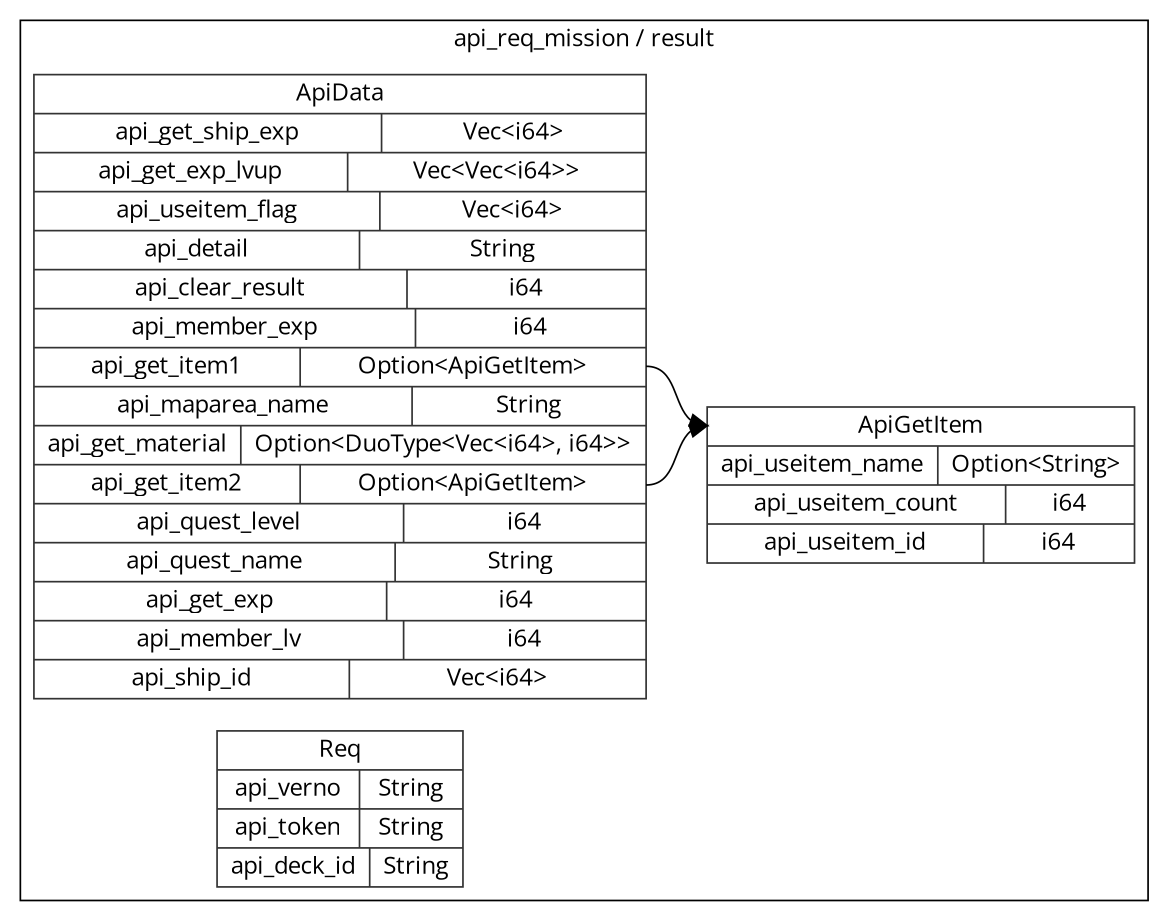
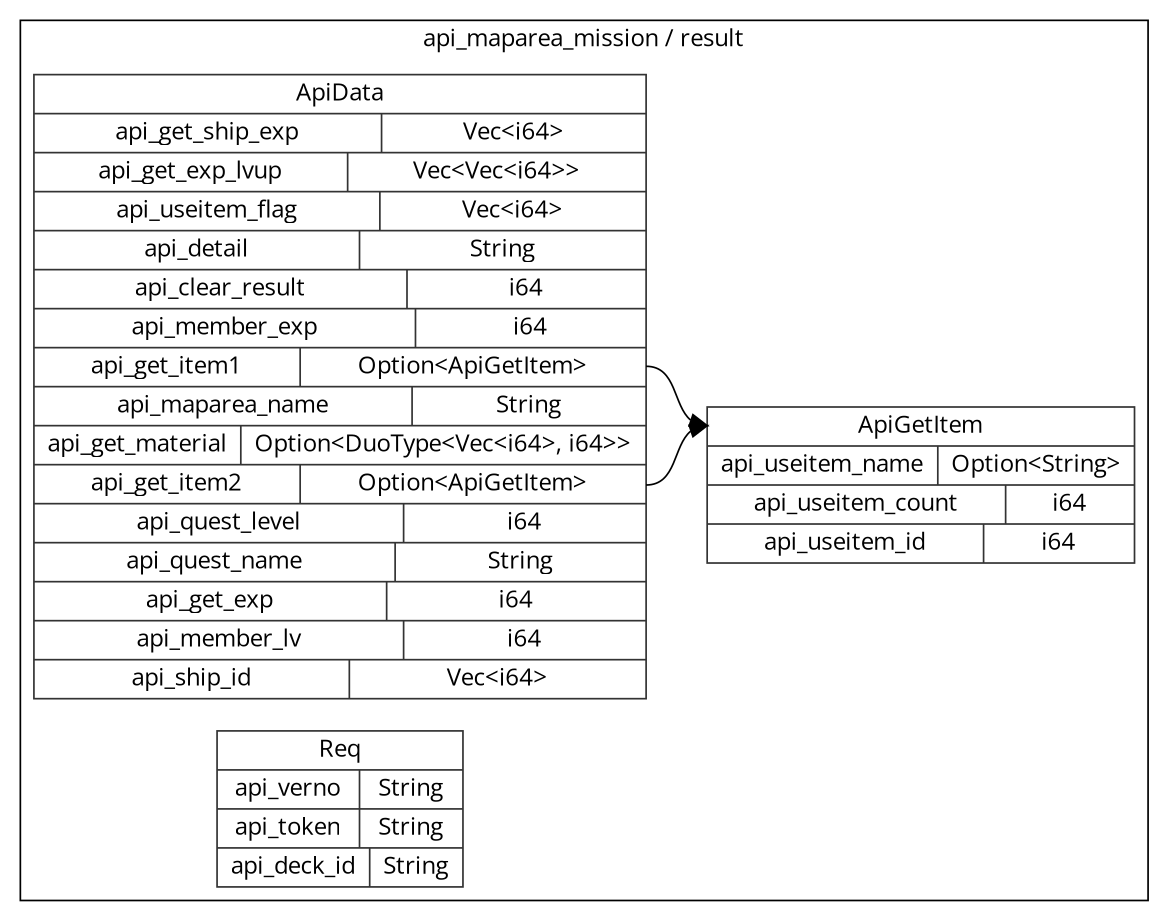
  digraph {
    fontname="Open Sans"
    rankdir=LR
    node [color=gray20 fontname="Open Sans" shape=record style=solid]
    edge [fontname="Open Sans" headport="ApiGetItem:w"]
    n1 [label="<ApiData> ApiData  | { api_get_ship_exp | <api_get_ship_exp> Vec\<i64\> } | { api_get_exp_lvup | <api_get_exp_lvup> Vec\<Vec\<i64\>\> } | { api_useitem_flag | <api_useitem_flag> Vec\<i64\> } | { api_detail | <api_detail> String } | { api_clear_result | <api_clear_result> i64 } | { api_member_exp | <api_member_exp> i64 } | { api_get_item1 | <api_get_item1> Option\<ApiGetItem\> } | { api_maparea_name | <api_maparea_name> String } | { api_get_material | <api_get_material> Option\<DuoType\<Vec\<i64\>, i64\>\> } | { api_get_item2 | <api_get_item2> Option\<ApiGetItem\> } | { api_quest_level | <api_quest_level> i64 } | { api_quest_name | <api_quest_name> String } | { api_get_exp | <api_get_exp> i64 } | { api_member_lv | <api_member_lv> i64 } | { api_ship_id | <api_ship_id> Vec\<i64\> }"]
    n2 [label="<ApiGetItem> ApiGetItem  | { api_useitem_name | <api_useitem_name> Option\<String\> } | { api_useitem_count | <api_useitem_count> i64 } | { api_useitem_id | <api_useitem_id> i64 }"]
    n3 [label="<Req> Req  | { api_verno | <api_verno> String } | { api_token | <api_token> String } | { api_deck_id | <api_deck_id> String }"]
    subgraph cluster_1 {
-     label="api_req_mission / result"
+     label="api_maparea_mission / result"
      n1
      n2
      n3
    }
    n1 -> n2 [tailport="api_get_item1:e"]
    n1 -> n2 [tailport="api_get_item2:e"]
  }
